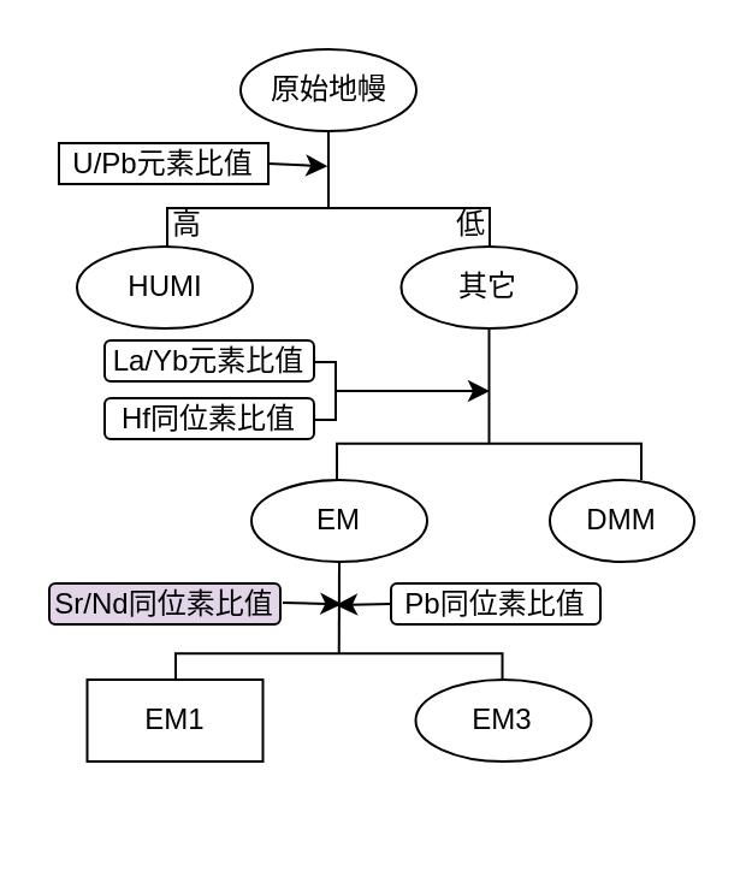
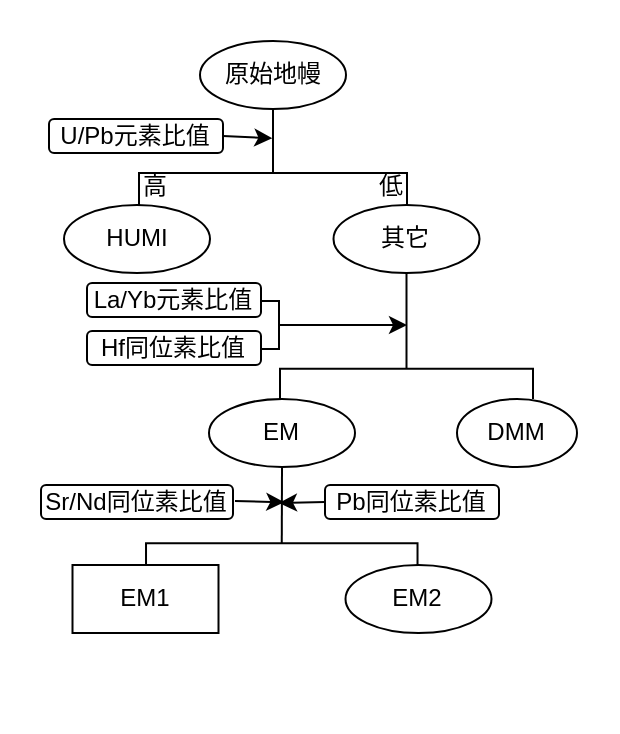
  <mxCell id="0" />
  <mxCell id="1" parent="0" />
- <mxCell id="2" value="U/Pb元素比值" style="whiteSpace=wrap;html=1;rounded=0;" vertex="1" parent="1"><mxGeometry x="24" y="59" width="87" height="17" as="geometry" /></mxCell>
+ <mxCell id="2" value="U/Pb元素比值" style="rounded=1;whiteSpace=wrap;html=1;" vertex="1" parent="1"><mxGeometry x="24" y="59" width="87" height="17" as="geometry" /></mxCell>
  <mxCell id="3" value="原始地幔" style="ellipse;whiteSpace=wrap;html=1;" vertex="1" parent="1"><mxGeometry x="99.5" y="20" width="73" height="34" as="geometry" /></mxCell>
  <mxCell id="4" value="" style="endArrow=classic;html=1;rounded=0;exitX=1;exitY=0.5;exitDx=0;exitDy=0;entryX=0.157;entryY=0.508;entryDx=0;entryDy=0;entryPerimeter=0;" edge="1" parent="1" source="2"><mxGeometry width="50" height="50" relative="1" as="geometry"><mxPoint x="96.99" y="35" as="sourcePoint" /><mxPoint x="135.662" y="68.618" as="targetPoint" /></mxGeometry></mxCell>
  <mxCell id="5" value="HUMI" style="ellipse;whiteSpace=wrap;html=1;" vertex="1" parent="1"><mxGeometry x="31.5" y="102" width="73" height="34" as="geometry" /></mxCell>
  <mxCell id="6" value="其它" style="ellipse;whiteSpace=wrap;html=1;" vertex="1" parent="1"><mxGeometry x="166.25" y="102" width="73" height="34" as="geometry" /></mxCell>
  <mxCell id="7" value="La/Yb元素比值" style="rounded=1;whiteSpace=wrap;html=1;" vertex="1" parent="1"><mxGeometry x="43" y="141" width="87" height="17" as="geometry" /></mxCell>
  <mxCell id="8" value="" style="endArrow=classic;html=1;rounded=0;exitX=0;exitY=0.5;exitDx=0;exitDy=0;exitPerimeter=0;" edge="1" parent="1" source="16"><mxGeometry width="50" height="50" relative="1" as="geometry"><mxPoint x="237.49" y="308" as="sourcePoint" /><mxPoint x="203" y="162" as="targetPoint" /></mxGeometry></mxCell>
  <mxCell id="9" value="高" style="text;html=1;align=center;verticalAlign=middle;resizable=0;points=[];autosize=1;strokeColor=none;fillColor=none;" vertex="1" parent="1"><mxGeometry x="62" y="80" width="30" height="26" as="geometry" /></mxCell>
  <mxCell id="10" value="低" style="text;html=1;align=center;verticalAlign=middle;resizable=0;points=[];autosize=1;strokeColor=none;fillColor=none;" vertex="1" parent="1"><mxGeometry x="180" y="80" width="30" height="26" as="geometry" /></mxCell>
  <mxCell id="11" value="&#10;&lt;span style=&quot;color: rgba(0, 0, 0, 0); font-family: monospace; font-size: 0px; font-style: normal; font-variant-ligatures: normal; font-variant-caps: normal; font-weight: 400; letter-spacing: normal; orphans: 2; text-align: start; text-indent: 0px; text-transform: none; widows: 2; word-spacing: 0px; -webkit-text-stroke-width: 0px; white-space: nowrap; background-color: rgb(251, 251, 251); text-decoration-thickness: initial; text-decoration-style: initial; text-decoration-color: initial; display: inline !important; float: none;&quot;&gt;&amp;nbsp;&lt;/span&gt;&#10;&#10;" style="strokeWidth=1;html=1;shape=mxgraph.flowchart.annotation_1;align=left;pointerEvents=1;rotation=90;" vertex="1" parent="1"><mxGeometry x="195.19" y="128.19" width="15.11" height="126.5" as="geometry" /></mxCell>
  <mxCell id="12" value="" style="strokeWidth=1;html=1;shape=mxgraph.flowchart.annotation_1;align=left;pointerEvents=1;rotation=90;" vertex="1" parent="1"><mxGeometry x="128" y="27" width="16" height="134" as="geometry" /></mxCell>
  <mxCell id="13" value="&#10;&lt;span style=&quot;color: rgba(0, 0, 0, 0); font-family: monospace; font-size: 0px; font-style: normal; font-variant-ligatures: normal; font-variant-caps: normal; font-weight: 400; letter-spacing: normal; orphans: 2; text-align: start; text-indent: 0px; text-transform: none; widows: 2; word-spacing: 0px; -webkit-text-stroke-width: 0px; white-space: nowrap; background-color: rgb(251, 251, 251); text-decoration-thickness: initial; text-decoration-style: initial; text-decoration-color: initial; display: inline !important; float: none;&quot;&gt;&amp;nbsp;&lt;/span&gt;&#10;&#10;" style="endArrow=none;html=1;rounded=0;entryX=0.5;entryY=1;entryDx=0;entryDy=0;exitX=0;exitY=0.5;exitDx=0;exitDy=0;exitPerimeter=0;" edge="1" parent="1" source="12" target="3"><mxGeometry width="50" height="50" relative="1" as="geometry"><mxPoint x="238" y="247" as="sourcePoint" /><mxPoint x="288" y="197" as="targetPoint" /></mxGeometry></mxCell>
  <mxCell id="14" value="" style="endArrow=none;html=1;rounded=0;entryX=0.5;entryY=1;entryDx=0;entryDy=0;exitX=0;exitY=0.5;exitDx=0;exitDy=0;exitPerimeter=0;" edge="1" parent="1" source="11" target="6"><mxGeometry width="50" height="50" relative="1" as="geometry"><mxPoint x="238" y="247" as="sourcePoint" /><mxPoint x="288" y="197" as="targetPoint" /></mxGeometry></mxCell>
  <mxCell id="15" value="Hf同位素比值" style="rounded=1;whiteSpace=wrap;html=1;" vertex="1" parent="1"><mxGeometry x="43" y="165" width="87" height="17" as="geometry" /></mxCell>
  <mxCell id="16" value="&#10;&lt;span style=&quot;color: rgba(0, 0, 0, 0); font-family: monospace; font-size: 0px; font-style: normal; font-variant-ligatures: normal; font-variant-caps: normal; font-weight: 400; letter-spacing: normal; orphans: 2; text-align: start; text-indent: 0px; text-transform: none; widows: 2; word-spacing: 0px; -webkit-text-stroke-width: 0px; white-space: nowrap; background-color: rgb(251, 251, 251); text-decoration-thickness: initial; text-decoration-style: initial; text-decoration-color: initial; display: inline !important; float: none;&quot;&gt;&amp;nbsp;&lt;/span&gt;&#10;&#10;" style="strokeWidth=1;html=1;shape=mxgraph.flowchart.annotation_1;align=left;pointerEvents=1;rotation=-180;" vertex="1" parent="1"><mxGeometry x="130" y="150" width="9" height="24" as="geometry" /></mxCell>
  <mxCell id="17" value="EM" style="ellipse;whiteSpace=wrap;html=1;" vertex="1" parent="1"><mxGeometry x="104" y="199" width="73" height="34" as="geometry" /></mxCell>
  <mxCell id="18" value="DMM" style="ellipse;whiteSpace=wrap;html=1;" vertex="1" parent="1"><mxGeometry x="228" y="199" width="60" height="34" as="geometry" /></mxCell>
  <mxCell id="19" value="&#10;&lt;span style=&quot;color: rgba(0, 0, 0, 0); font-family: monospace; font-size: 0px; font-style: normal; font-variant-ligatures: normal; font-variant-caps: normal; font-weight: 400; letter-spacing: normal; orphans: 2; text-align: start; text-indent: 0px; text-transform: none; widows: 2; word-spacing: 0px; -webkit-text-stroke-width: 0px; white-space: nowrap; background-color: rgb(251, 251, 251); text-decoration-thickness: initial; text-decoration-style: initial; text-decoration-color: initial; display: inline !important; float: none;&quot;&gt;&amp;nbsp;&lt;/span&gt;&#10;&#10;" style="strokeWidth=1;html=1;shape=mxgraph.flowchart.annotation_1;align=left;pointerEvents=1;rotation=90;" vertex="1" parent="1"><mxGeometry x="134.66" y="209" width="11.44" height="135.75" as="geometry" /></mxCell>
  <mxCell id="20" value="" style="endArrow=none;html=1;rounded=0;entryX=0.5;entryY=1;entryDx=0;entryDy=0;exitX=0;exitY=0.5;exitDx=0;exitDy=0;exitPerimeter=0;" edge="1" parent="1" source="19" target="17"><mxGeometry width="50" height="50" relative="1" as="geometry"><mxPoint x="238" y="248" as="sourcePoint" /><mxPoint x="288" y="198" as="targetPoint" /></mxGeometry></mxCell>
- <mxCell id="21" value="Sr/Nd同位素比值" style="rounded=1;whiteSpace=wrap;html=1;fillColor=#e1d5e7;" vertex="1" parent="1"><mxGeometry x="20" y="242" width="96" height="17" as="geometry" /></mxCell>
+ <mxCell id="21" value="Sr/Nd同位素比值" style="rounded=1;whiteSpace=wrap;html=1;" vertex="1" parent="1"><mxGeometry x="20" y="242" width="96" height="17" as="geometry" /></mxCell>
  <mxCell id="22" value="&#10;&lt;span style=&quot;color: rgba(0, 0, 0, 0); font-family: monospace; font-size: 0px; font-style: normal; font-variant-ligatures: normal; font-variant-caps: normal; font-weight: 400; letter-spacing: normal; orphans: 2; text-align: start; text-indent: 0px; text-transform: none; widows: 2; word-spacing: 0px; -webkit-text-stroke-width: 0px; white-space: nowrap; background-color: rgb(251, 251, 251); text-decoration-thickness: initial; text-decoration-style: initial; text-decoration-color: initial; display: inline !important; float: none;&quot;&gt;&amp;nbsp;&lt;/span&gt;&#10;&#10;" style="endArrow=classic;html=1;rounded=0;exitX=1;exitY=0.5;exitDx=0;exitDy=0;entryX=0.157;entryY=0.508;entryDx=0;entryDy=0;entryPerimeter=0;" edge="1" parent="1"><mxGeometry width="50" height="50" relative="1" as="geometry"><mxPoint x="117" y="250" as="sourcePoint" /><mxPoint x="141.662" y="250.618" as="targetPoint" /></mxGeometry></mxCell>
  <mxCell id="23" value="&#10;&lt;span style=&quot;color: rgba(0, 0, 0, 0); font-family: monospace; font-size: 0px; font-style: normal; font-variant-ligatures: normal; font-variant-caps: normal; font-weight: 400; letter-spacing: normal; orphans: 2; text-align: start; text-indent: 0px; text-transform: none; widows: 2; word-spacing: 0px; -webkit-text-stroke-width: 0px; white-space: nowrap; background-color: rgb(251, 251, 251); text-decoration-thickness: initial; text-decoration-style: initial; text-decoration-color: initial; display: inline !important; float: none;&quot;&gt;&amp;nbsp;&lt;/span&gt;&#10;&#10;" style="endArrow=classic;html=1;rounded=0;exitX=0;exitY=0.5;exitDx=0;exitDy=0;" edge="1" parent="1" source="24"><mxGeometry width="50" height="50" relative="1" as="geometry"><mxPoint x="122.78" y="292" as="sourcePoint" /><mxPoint x="139" y="251" as="targetPoint" /></mxGeometry></mxCell>
  <mxCell id="24" value="Pb同位素比值" style="rounded=1;whiteSpace=wrap;html=1;" vertex="1" parent="1"><mxGeometry x="162" y="242" width="87" height="17" as="geometry" /></mxCell>
  <mxCell id="25" value="EM1" style="whiteSpace=wrap;html=1;rounded=0;" vertex="1" parent="1"><mxGeometry x="35.75" y="282" width="73" height="34" as="geometry" /></mxCell>
- <mxCell id="26" value="EM3" style="ellipse;whiteSpace=wrap;html=1;" vertex="1" parent="1"><mxGeometry x="172.25" y="282" width="73" height="34" as="geometry" /></mxCell>
+ <mxCell id="26" value="EM2" style="ellipse;whiteSpace=wrap;html=1;" vertex="1" parent="1"><mxGeometry x="172.25" y="282" width="73" height="34" as="geometry" /></mxCell>
